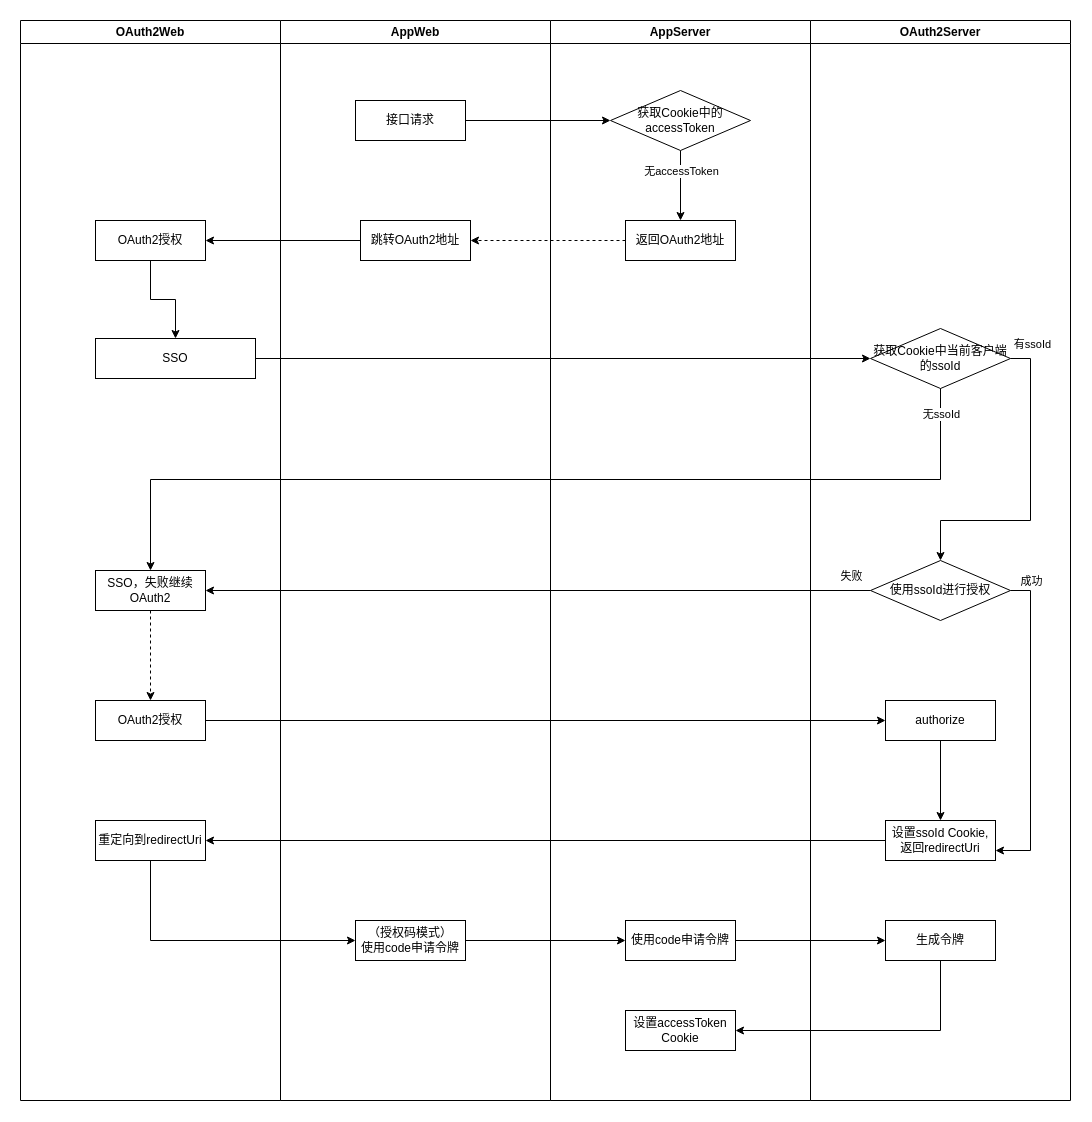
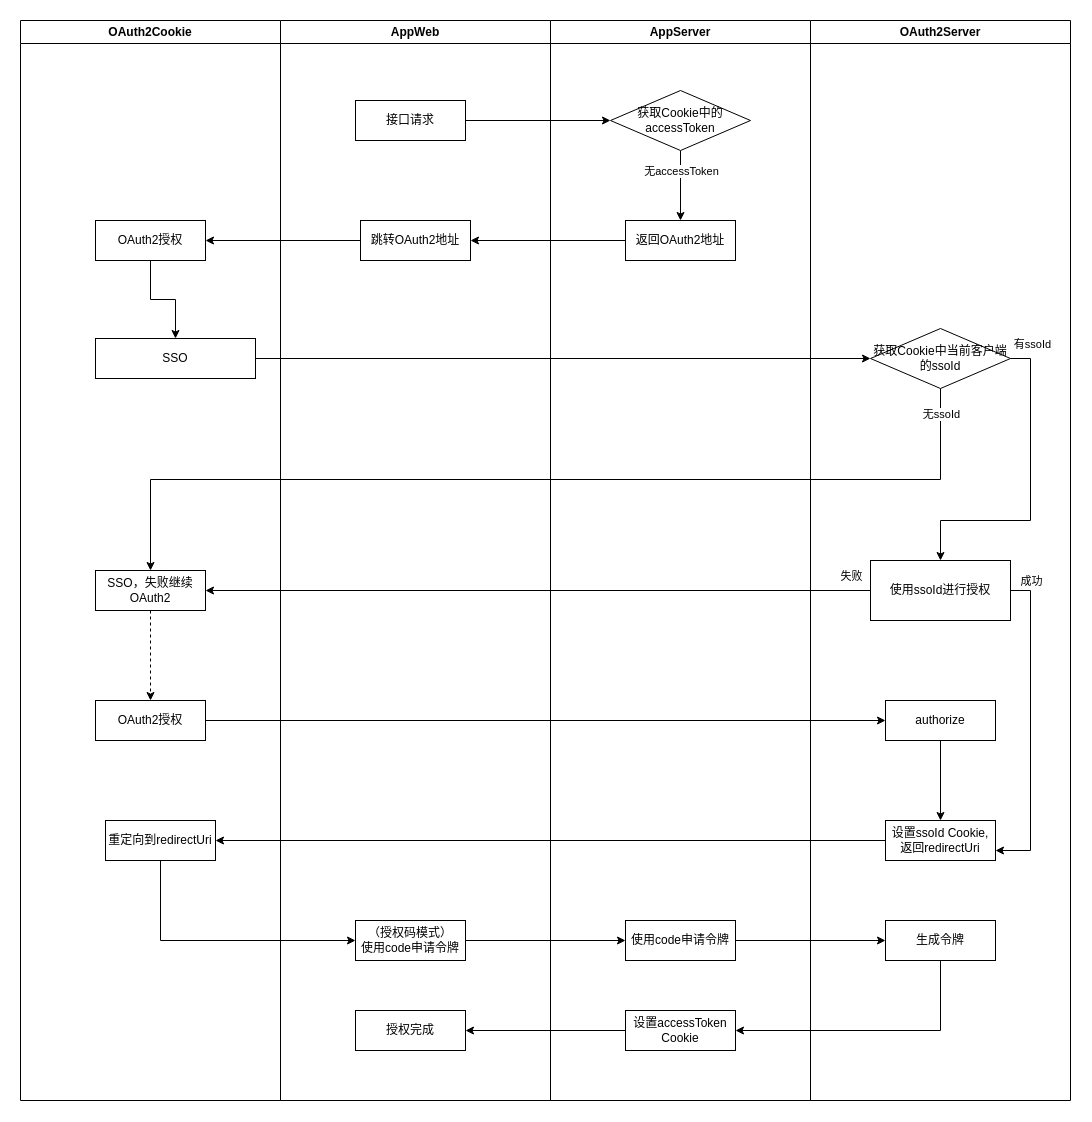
  <mxCell id="0" />
  <mxCell id="1" parent="0" />
  <mxCell id="2" value="AppServer" style="swimlane;whiteSpace=wrap;html=1;startSize=23;" vertex="1" parent="1"><mxGeometry x="550" y="20" width="260" height="1080" as="geometry" /></mxCell>
  <mxCell id="3" style="edgeStyle=orthogonalEdgeStyle;rounded=0;orthogonalLoop=1;jettySize=auto;html=1;entryX=0.5;entryY=0;entryDx=0;entryDy=0;" edge="1" parent="2" source="5" target="6"><mxGeometry relative="1" as="geometry" /></mxCell>
  <mxCell id="4" value="无accessToken" style="edgeLabel;html=1;align=center;verticalAlign=middle;resizable=0;points=[];" vertex="1" connectable="0" parent="3"><mxGeometry x="-0.429" y="-2" relative="1" as="geometry"><mxPoint x="2" as="offset" /></mxGeometry></mxCell>
  <mxCell id="5" value="获取Cookie中的accessToken" style="rhombus;whiteSpace=wrap;html=1;" vertex="1" parent="2"><mxGeometry x="60" y="70" width="140" height="60" as="geometry" /></mxCell>
  <mxCell id="6" value="返回OAuth2地址" style="rounded=0;whiteSpace=wrap;html=1;" vertex="1" parent="2"><mxGeometry x="75" y="200" width="110" height="40" as="geometry" /></mxCell>
  <mxCell id="7" value="使用code申请令牌" style="rounded=0;whiteSpace=wrap;html=1;" vertex="1" parent="2"><mxGeometry x="75" y="900" width="110" height="40" as="geometry" /></mxCell>
  <mxCell id="8" value="设置accessToken Cookie" style="rounded=0;whiteSpace=wrap;html=1;" vertex="1" parent="2"><mxGeometry x="75" y="990" width="110" height="40" as="geometry" /></mxCell>
  <mxCell id="9" value="AppWeb" style="swimlane;whiteSpace=wrap;html=1;" vertex="1" parent="1"><mxGeometry x="280" y="20" width="270" height="1080" as="geometry" /></mxCell>
  <mxCell id="10" value="接口请求" style="rounded=0;whiteSpace=wrap;html=1;" vertex="1" parent="9"><mxGeometry x="75" y="80" width="110" height="40" as="geometry" /></mxCell>
  <mxCell id="11" value="跳转OAuth2地址" style="rounded=0;whiteSpace=wrap;html=1;" vertex="1" parent="9"><mxGeometry x="80" y="200" width="110" height="40" as="geometry" /></mxCell>
  <mxCell id="12" value="（授权码模式）&lt;br&gt;使用code申请令牌" style="rounded=0;whiteSpace=wrap;html=1;" vertex="1" parent="9"><mxGeometry x="75" y="900" width="110" height="40" as="geometry" /></mxCell>
- <mxCell id="14" value="OAuth2Web" style="swimlane;whiteSpace=wrap;html=1;" vertex="1" parent="1"><mxGeometry x="20" y="20" width="260" height="1080" as="geometry" /></mxCell>
+ <mxCell id="13" value="授权完成" style="rounded=0;whiteSpace=wrap;html=1;" vertex="1" parent="9"><mxGeometry x="75" y="990" width="110" height="40" as="geometry" /></mxCell>
+ <mxCell id="14" value="OAuth2Cookie" style="swimlane;whiteSpace=wrap;html=1;" vertex="1" parent="1"><mxGeometry x="20" y="20" width="260" height="1080" as="geometry" /></mxCell>
  <mxCell id="15" style="edgeStyle=orthogonalEdgeStyle;rounded=0;orthogonalLoop=1;jettySize=auto;html=1;exitX=0.5;exitY=1;exitDx=0;exitDy=0;entryX=0.5;entryY=0;entryDx=0;entryDy=0;" edge="1" parent="14" source="16" target="17"><mxGeometry relative="1" as="geometry" /></mxCell>
  <mxCell id="16" value="OAuth2授权" style="rounded=0;whiteSpace=wrap;html=1;" vertex="1" parent="14"><mxGeometry x="75" y="200" width="110" height="40" as="geometry" /></mxCell>
  <mxCell id="17" value="SSO" style="rounded=0;whiteSpace=wrap;html=1;" vertex="1" parent="14"><mxGeometry x="75" y="318" width="160" height="40" as="geometry" /></mxCell>
  <mxCell id="18" style="edgeStyle=orthogonalEdgeStyle;rounded=0;orthogonalLoop=1;jettySize=auto;html=1;entryX=0.5;entryY=0;entryDx=0;entryDy=0;dashed=1;" edge="1" parent="14" source="19" target="21"><mxGeometry relative="1" as="geometry" /></mxCell>
  <mxCell id="19" value="SSO，失败继续OAuth2" style="rounded=0;whiteSpace=wrap;html=1;" vertex="1" parent="14"><mxGeometry x="75" y="550" width="110" height="40" as="geometry" /></mxCell>
- <mxCell id="20" value="重定向到redirectUri" style="rounded=0;whiteSpace=wrap;html=1;" vertex="1" parent="14"><mxGeometry x="75" y="800" width="110" height="40" as="geometry" /></mxCell>
+ <mxCell id="20" value="重定向到redirectUri" style="rounded=0;whiteSpace=wrap;html=1;" vertex="1" parent="14"><mxGeometry x="85" y="800" width="110" height="40" as="geometry" /></mxCell>
  <mxCell id="21" value="OAuth2授权" style="rounded=0;whiteSpace=wrap;html=1;" vertex="1" parent="14"><mxGeometry x="75" y="680" width="110" height="40" as="geometry" /></mxCell>
  <mxCell id="22" value="OAuth2Server" style="swimlane;whiteSpace=wrap;html=1;startSize=23;" vertex="1" parent="1"><mxGeometry x="810" y="20" width="260" height="1080" as="geometry" /></mxCell>
  <mxCell id="23" style="edgeStyle=orthogonalEdgeStyle;rounded=0;orthogonalLoop=1;jettySize=auto;html=1;entryX=0.5;entryY=0;entryDx=0;entryDy=0;exitX=1;exitY=0.5;exitDx=0;exitDy=0;" edge="1" parent="22" source="25" target="28"><mxGeometry relative="1" as="geometry"><Array as="points"><mxPoint x="220" y="338" /><mxPoint x="220" y="500" /><mxPoint x="130" y="500" /></Array></mxGeometry></mxCell>
  <mxCell id="24" value="有ssoId" style="edgeLabel;html=1;align=center;verticalAlign=middle;resizable=0;points=[];" vertex="1" connectable="0" parent="23"><mxGeometry x="-0.75" y="1" relative="1" as="geometry"><mxPoint y="-34" as="offset" /></mxGeometry></mxCell>
  <mxCell id="25" value="获取Cookie中当前客户端的ssoId" style="rhombus;whiteSpace=wrap;html=1;" vertex="1" parent="22"><mxGeometry x="60" y="308" width="140" height="60" as="geometry" /></mxCell>
  <mxCell id="26" style="edgeStyle=orthogonalEdgeStyle;rounded=0;orthogonalLoop=1;jettySize=auto;html=1;entryX=1;entryY=0.75;entryDx=0;entryDy=0;exitX=1;exitY=0.5;exitDx=0;exitDy=0;" edge="1" parent="22" source="28" target="29"><mxGeometry relative="1" as="geometry" /></mxCell>
  <mxCell id="27" value="成功" style="edgeLabel;html=1;align=center;verticalAlign=middle;resizable=0;points=[];" vertex="1" connectable="0" parent="26"><mxGeometry x="-0.79" y="2" relative="1" as="geometry"><mxPoint x="-2" y="-23" as="offset" /></mxGeometry></mxCell>
- <mxCell id="28" value="使用ssoId进行授权" style="rhombus;whiteSpace=wrap;html=1;" vertex="1" parent="22"><mxGeometry x="60" y="540" width="140" height="60" as="geometry" /></mxCell>
+ <mxCell id="28" value="使用ssoId进行授权" style="whiteSpace=wrap;html=1;rounded=0;" vertex="1" parent="22"><mxGeometry x="60" y="540" width="140" height="60" as="geometry" /></mxCell>
  <mxCell id="29" value="设置ssoId Cookie,返回redirectUri" style="rounded=0;whiteSpace=wrap;html=1;" vertex="1" parent="22"><mxGeometry x="75" y="800" width="110" height="40" as="geometry" /></mxCell>
  <mxCell id="30" value="生成令牌" style="rounded=0;whiteSpace=wrap;html=1;" vertex="1" parent="22"><mxGeometry x="75" y="900" width="110" height="40" as="geometry" /></mxCell>
  <mxCell id="31" style="edgeStyle=orthogonalEdgeStyle;rounded=0;orthogonalLoop=1;jettySize=auto;html=1;entryX=0.5;entryY=0;entryDx=0;entryDy=0;" edge="1" parent="22" source="32" target="29"><mxGeometry relative="1" as="geometry" /></mxCell>
  <mxCell id="32" value="authorize" style="rounded=0;whiteSpace=wrap;html=1;" vertex="1" parent="22"><mxGeometry x="75" y="680" width="110" height="40" as="geometry" /></mxCell>
  <mxCell id="33" style="edgeStyle=orthogonalEdgeStyle;rounded=0;orthogonalLoop=1;jettySize=auto;html=1;exitX=1;exitY=0.5;exitDx=0;exitDy=0;entryX=0;entryY=0.5;entryDx=0;entryDy=0;" edge="1" parent="1" source="10" target="5"><mxGeometry relative="1" as="geometry" /></mxCell>
- <mxCell id="34" style="edgeStyle=orthogonalEdgeStyle;rounded=0;orthogonalLoop=1;jettySize=auto;html=1;entryX=1;entryY=0.5;entryDx=0;entryDy=0;dashed=1;" edge="1" parent="1" source="6" target="11"><mxGeometry relative="1" as="geometry" /></mxCell>
+ <mxCell id="34" style="edgeStyle=orthogonalEdgeStyle;rounded=0;orthogonalLoop=1;jettySize=auto;html=1;entryX=1;entryY=0.5;entryDx=0;entryDy=0;" edge="1" parent="1" source="6" target="11"><mxGeometry relative="1" as="geometry" /></mxCell>
  <mxCell id="35" style="edgeStyle=orthogonalEdgeStyle;rounded=0;orthogonalLoop=1;jettySize=auto;html=1;entryX=1;entryY=0.5;entryDx=0;entryDy=0;" edge="1" parent="1" source="11" target="16"><mxGeometry relative="1" as="geometry" /></mxCell>
  <mxCell id="36" style="edgeStyle=orthogonalEdgeStyle;rounded=0;orthogonalLoop=1;jettySize=auto;html=1;entryX=0;entryY=0.5;entryDx=0;entryDy=0;" edge="1" parent="1" source="17" target="25"><mxGeometry relative="1" as="geometry" /></mxCell>
  <mxCell id="37" style="edgeStyle=orthogonalEdgeStyle;rounded=0;orthogonalLoop=1;jettySize=auto;html=1;exitX=0.5;exitY=1;exitDx=0;exitDy=0;entryX=0.5;entryY=0;entryDx=0;entryDy=0;" edge="1" parent="1" source="25" target="19"><mxGeometry relative="1" as="geometry"><mxPoint x="940" y="460" as="targetPoint" /></mxGeometry></mxCell>
  <mxCell id="38" value="无ssoId" style="edgeLabel;html=1;align=center;verticalAlign=middle;resizable=0;points=[];" vertex="1" connectable="0" parent="37"><mxGeometry x="-0.959" relative="1" as="geometry"><mxPoint y="5" as="offset" /></mxGeometry></mxCell>
  <mxCell id="39" style="edgeStyle=orthogonalEdgeStyle;rounded=0;orthogonalLoop=1;jettySize=auto;html=1;exitX=0;exitY=0.5;exitDx=0;exitDy=0;entryX=1;entryY=0.5;entryDx=0;entryDy=0;" edge="1" parent="1" source="29" target="20"><mxGeometry relative="1" as="geometry" /></mxCell>
  <mxCell id="40" style="edgeStyle=orthogonalEdgeStyle;rounded=0;orthogonalLoop=1;jettySize=auto;html=1;exitX=0.5;exitY=1;exitDx=0;exitDy=0;entryX=0;entryY=0.5;entryDx=0;entryDy=0;" edge="1" parent="1" source="20" target="12"><mxGeometry relative="1" as="geometry" /></mxCell>
  <mxCell id="41" style="edgeStyle=orthogonalEdgeStyle;rounded=0;orthogonalLoop=1;jettySize=auto;html=1;exitX=1;exitY=0.5;exitDx=0;exitDy=0;entryX=0;entryY=0.5;entryDx=0;entryDy=0;" edge="1" parent="1" source="12" target="7"><mxGeometry relative="1" as="geometry" /></mxCell>
  <mxCell id="42" style="edgeStyle=orthogonalEdgeStyle;rounded=0;orthogonalLoop=1;jettySize=auto;html=1;exitX=1;exitY=0.5;exitDx=0;exitDy=0;entryX=0;entryY=0.5;entryDx=0;entryDy=0;" edge="1" parent="1" source="7" target="30"><mxGeometry relative="1" as="geometry" /></mxCell>
  <mxCell id="43" style="edgeStyle=orthogonalEdgeStyle;rounded=0;orthogonalLoop=1;jettySize=auto;html=1;exitX=0.5;exitY=1;exitDx=0;exitDy=0;entryX=1;entryY=0.5;entryDx=0;entryDy=0;" edge="1" parent="1" source="30" target="8"><mxGeometry relative="1" as="geometry" /></mxCell>
+ <mxCell id="44" style="edgeStyle=orthogonalEdgeStyle;rounded=0;orthogonalLoop=1;jettySize=auto;html=1;exitX=0;exitY=0.5;exitDx=0;exitDy=0;entryX=1;entryY=0.5;entryDx=0;entryDy=0;" edge="1" parent="1" source="8" target="13"><mxGeometry relative="1" as="geometry" /></mxCell>
  <mxCell id="45" style="edgeStyle=orthogonalEdgeStyle;rounded=0;orthogonalLoop=1;jettySize=auto;html=1;exitX=0;exitY=0.5;exitDx=0;exitDy=0;entryX=1;entryY=0.5;entryDx=0;entryDy=0;" edge="1" parent="1" source="28" target="19"><mxGeometry relative="1" as="geometry" /></mxCell>
  <mxCell id="46" value="失败" style="edgeLabel;html=1;align=center;verticalAlign=middle;resizable=0;points=[];" vertex="1" connectable="0" parent="45"><mxGeometry x="-0.889" relative="1" as="geometry"><mxPoint x="17" y="-15" as="offset" /></mxGeometry></mxCell>
  <mxCell id="47" style="edgeStyle=orthogonalEdgeStyle;rounded=0;orthogonalLoop=1;jettySize=auto;html=1;exitX=1;exitY=0.5;exitDx=0;exitDy=0;entryX=0;entryY=0.5;entryDx=0;entryDy=0;" edge="1" parent="1" source="21" target="32"><mxGeometry relative="1" as="geometry" /></mxCell>
